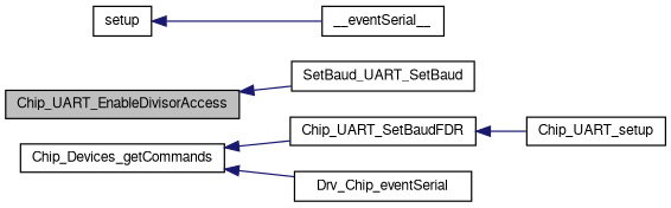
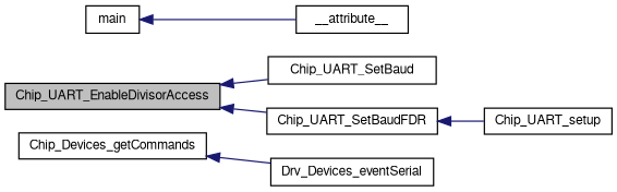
  digraph {
    rankdir=LR
    node [color=black fillcolor=white fontname=FreeSans fontsize=10 shape=record style=filled]
    edge [color=midnightblue dir=back fontname=FreeSans fontsize=10 labelfontname=FreeSans labelfontsize=10 style=solid]
    n1 [fillcolor=grey75 fontcolor=black height=0.2 label=Chip_UART_EnableDivisorAccess width=0.4]
-   n2 [height=0.2 label=SetBaud_UART_SetBaud width=0.4]
+   n2 [height=0.2 label=Chip_UART_SetBaud width=0.4]
    n3 [height=0.2 label=Chip_UART_SetBaudFDR width=0.4]
    n4 [height=0.2 label=Chip_UART_setup width=0.4]
-   n5 [height=0.2 label=setup width=0.4]
-   n6 [height=0.2 label=__eventSerial__ width=0.4]
+   n5 [height=0.2 label=main width=0.4]
+   n6 [height=0.2 label=__attribute__ width=0.4]
    n7 [height=0.2 label=Chip_Devices_getCommands width=0.4]
-   n8 [height=0.2 label=Drv_Chip_eventSerial width=0.4]
+   n8 [height=0.2 label=Drv_Devices_eventSerial width=0.4]
    n1 -> n2
-   n7 -> n3
+   n1 -> n3
    n3 -> n4
    n5 -> n6
    n7 -> n8
  }
